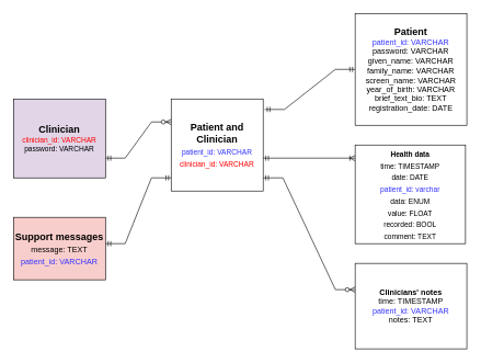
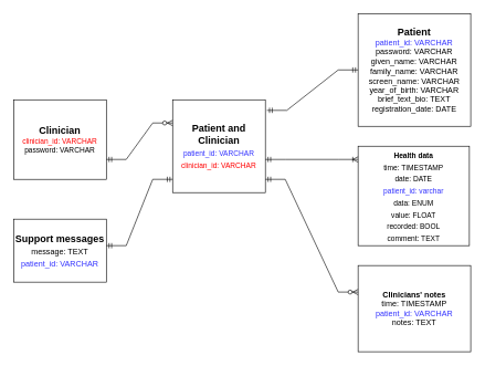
  <mxCell id="0" />
  <mxCell id="1" parent="0" />
  <mxCell id="2" value="&lt;b&gt;&lt;font style=&quot;font-size: 15px&quot;&gt;Patient&lt;/font&gt;&lt;/b&gt;&lt;br&gt;&lt;font color=&quot;#3333ff&quot;&gt;patient_id: VARCHAR&lt;/font&gt;&lt;br&gt;password: VARCHAR&lt;br&gt;given_name: VARCHAR&lt;br&gt;family_name: VARCHAR&lt;br&gt;screen_name: VARCHAR&lt;br&gt;year_of_birth: VARCHAR&lt;br&gt;brief_text_bio: TEXT&lt;br&gt;registration_date: DATE" style="whiteSpace=wrap;html=1;aspect=fixed;" vertex="1" parent="1"><mxGeometry x="540" y="20" width="170" height="170" as="geometry" /></mxCell>
  <mxCell id="3" value="&lt;b&gt;&lt;font style=&quot;font-size: 15px&quot;&gt;Patient and Clinician&lt;/font&gt;&lt;/b&gt;&lt;br style=&quot;font-size: 11px&quot;&gt;&lt;font color=&quot;#3333ff&quot; style=&quot;font-size: 11px&quot;&gt;patient_id: VARCHAR&lt;/font&gt;&lt;br&gt;&lt;font color=&quot;#ff0000&quot; style=&quot;font-size: 11px&quot;&gt;clinician_id: VARCHAR&lt;/font&gt;" style="rounded=0;whiteSpace=wrap;html=1;fontSize=15;" vertex="1" parent="1"><mxGeometry x="260" y="150" width="140" height="140" as="geometry" /></mxCell>
- <mxCell id="4" value="&lt;b&gt;&lt;font style=&quot;font-size: 15px&quot;&gt;Clinician&lt;/font&gt;&lt;/b&gt;&lt;br&gt;&lt;font color=&quot;#ff0000&quot;&gt;clinician_id: VARCHAR&lt;/font&gt;&lt;br&gt;password: VARCHAR" style="rounded=0;whiteSpace=wrap;html=1;fontSize=11;fillColor=#e1d5e7;" vertex="1" parent="1"><mxGeometry x="20" y="150" width="140" height="120" as="geometry" /></mxCell>
+ <mxCell id="4" value="&lt;b&gt;&lt;font style=&quot;font-size: 15px&quot;&gt;Clinician&lt;/font&gt;&lt;/b&gt;&lt;br&gt;&lt;font color=&quot;#ff0000&quot;&gt;clinician_id: VARCHAR&lt;/font&gt;&lt;br&gt;password: VARCHAR" style="rounded=0;whiteSpace=wrap;html=1;fontSize=11;" vertex="1" parent="1"><mxGeometry x="20" y="150" width="140" height="120" as="geometry" /></mxCell>
  <mxCell id="5" value="" style="edgeStyle=entityRelationEdgeStyle;fontSize=12;html=1;endArrow=ERzeroToMany;startArrow=ERmandOne;rounded=0;exitX=1;exitY=0.75;exitDx=0;exitDy=0;entryX=0;entryY=0.25;entryDx=0;entryDy=0;" edge="1" parent="1" source="4" target="3"><mxGeometry width="100" height="100" relative="1" as="geometry"><mxPoint x="180" y="300" as="sourcePoint" /><mxPoint x="270" y="200" as="targetPoint" /></mxGeometry></mxCell>
  <mxCell id="6" value="" style="edgeStyle=entityRelationEdgeStyle;fontSize=12;html=1;endArrow=ERmandOne;startArrow=ERmandOne;rounded=0;entryX=0;entryY=0.5;entryDx=0;entryDy=0;exitX=1.017;exitY=0.114;exitDx=0;exitDy=0;exitPerimeter=0;" edge="1" parent="1" source="3" target="2"><mxGeometry width="100" height="100" relative="1" as="geometry"><mxPoint x="400" y="225" as="sourcePoint" /><mxPoint x="540" y="195" as="targetPoint" /></mxGeometry></mxCell>
  <mxCell id="7" value="&lt;span style=&quot;font-size: 11px&quot;&gt;&lt;b&gt;&lt;br&gt;&lt;br&gt;&lt;br&gt;&lt;br&gt;Health data&lt;br&gt;&lt;/b&gt;time: TIMESTAMP&lt;br&gt;date: DATE&lt;br&gt;&lt;font color=&quot;#3333ff&quot;&gt;patient_id: varchar&lt;/font&gt;&lt;br&gt;data: ENUM&lt;br&gt;value: FLOAT&lt;br&gt;recorded: BOOL&lt;br&gt;comment: TEXT&lt;br&gt;&lt;br&gt;&lt;br&gt;&lt;br&gt;&lt;br style=&quot;font-size: 11px&quot;&gt;&lt;/span&gt;" style="rounded=0;whiteSpace=wrap;html=1;fontSize=15;fontColor=#000000;" vertex="1" parent="1"><mxGeometry x="540" y="220" width="168" height="150" as="geometry" /></mxCell>
  <mxCell id="8" value="" style="edgeStyle=entityRelationEdgeStyle;fontSize=12;html=1;endArrow=ERoneToMany;startArrow=ERmandOne;rounded=0;fontColor=#3333FF;" edge="1" parent="1"><mxGeometry width="100" height="100" relative="1" as="geometry"><mxPoint x="400" y="240" as="sourcePoint" /><mxPoint x="540" y="240" as="targetPoint" /></mxGeometry></mxCell>
  <mxCell id="9" value="&lt;font style=&quot;font-size: 12px&quot;&gt;&lt;b style=&quot;color: rgb(0 , 0 , 0)&quot;&gt;Clinicians' notes&lt;br&gt;&lt;/b&gt;&lt;font color=&quot;#000000&quot;&gt;time: TIMESTAMP&lt;/font&gt;&lt;br&gt;patient_id: VARCHAR&lt;br&gt;&lt;font color=&quot;#000000&quot;&gt;notes: TEXT&lt;/font&gt;&lt;br&gt;&lt;/font&gt;" style="rounded=0;whiteSpace=wrap;html=1;fontSize=11;fontColor=#3333FF;" vertex="1" parent="1"><mxGeometry x="540" y="400" width="170" height="130" as="geometry" /></mxCell>
  <mxCell id="10" value="" style="edgeStyle=entityRelationEdgeStyle;fontSize=12;html=1;endArrow=ERzeroToMany;startArrow=ERmandOne;rounded=0;fontColor=#000000;exitX=1;exitY=0.857;exitDx=0;exitDy=0;exitPerimeter=0;" edge="1" parent="1" source="3"><mxGeometry width="100" height="100" relative="1" as="geometry"><mxPoint x="410" y="270" as="sourcePoint" /><mxPoint x="540" y="440" as="targetPoint" /></mxGeometry></mxCell>
- <mxCell id="11" value="&lt;font style=&quot;font-size: 12px&quot;&gt;&lt;b style=&quot;color: rgb(0 , 0 , 0)&quot;&gt;&lt;font style=&quot;font-size: 15px&quot;&gt;Support messages&lt;/font&gt;&lt;/b&gt;&lt;br&gt;&lt;span style=&quot;color: rgb(0 , 0 , 0)&quot;&gt;message: TEXT&lt;br&gt;&lt;/span&gt;patient_id: VARCHAR&lt;br&gt;&lt;/font&gt;" style="rounded=0;whiteSpace=wrap;html=1;fontSize=15;fontColor=#3333FF;fillColor=#f8cecc;" vertex="1" parent="1"><mxGeometry x="20" y="330" width="140" height="95" as="geometry" /></mxCell>
+ <mxCell id="11" value="&lt;font style=&quot;font-size: 12px&quot;&gt;&lt;b style=&quot;color: rgb(0 , 0 , 0)&quot;&gt;&lt;font style=&quot;font-size: 15px&quot;&gt;Support messages&lt;/font&gt;&lt;/b&gt;&lt;br&gt;&lt;span style=&quot;color: rgb(0 , 0 , 0)&quot;&gt;message: TEXT&lt;br&gt;&lt;/span&gt;patient_id: VARCHAR&lt;br&gt;&lt;/font&gt;" style="rounded=0;whiteSpace=wrap;html=1;fontSize=15;fontColor=#3333FF;" vertex="1" parent="1"><mxGeometry x="20" y="330" width="140" height="95" as="geometry" /></mxCell>
  <mxCell id="12" value="" style="edgeStyle=entityRelationEdgeStyle;fontSize=12;html=1;endArrow=ERmandOne;startArrow=ERmandOne;rounded=0;fontColor=#3333FF;" edge="1" parent="1"><mxGeometry width="100" height="100" relative="1" as="geometry"><mxPoint x="160" y="370" as="sourcePoint" /><mxPoint x="260" y="270" as="targetPoint" /></mxGeometry></mxCell>
